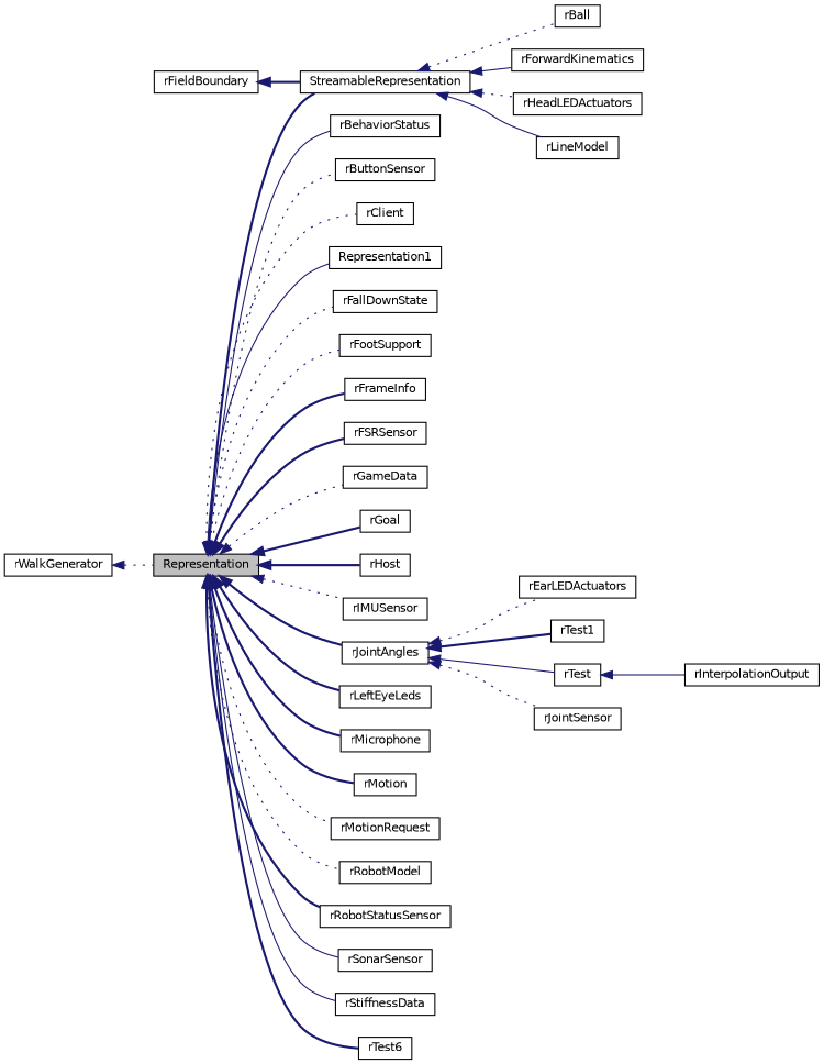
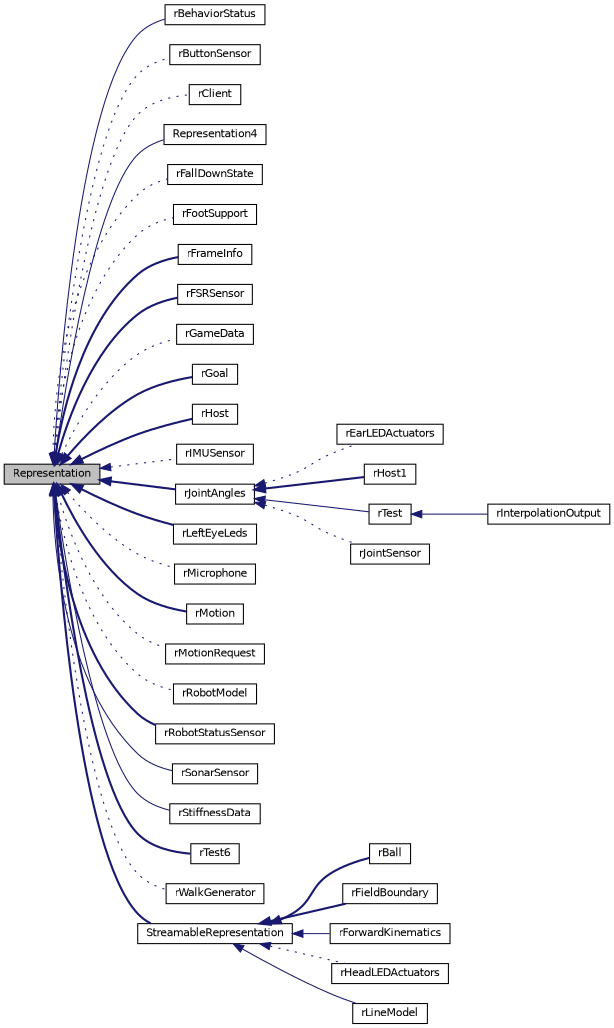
  digraph {
    rankdir=LR
    node [color=black fillcolor=white fontname=Helvetica fontsize=10 shape=record style=filled]
    edge [color=midnightblue dir=back fontname=Helvetica fontsize=10 labelfontname=Helvetica labelfontsize=10 style=dotted]
    n1 [fillcolor=grey75 fontcolor=black height=0.2 label=Representation width=0.4]
    n2 [height=0.2 label=rBehaviorStatus width=0.4]
    n3 [height=0.2 label=rButtonSensor width=0.4]
    n4 [height=0.2 label=rClient width=0.4]
-   n5 [height=0.2 label=Representation1 width=0.4]
+   n5 [height=0.2 label=Representation4 width=0.4]
    n6 [height=0.2 label=rFallDownState width=0.4]
    n7 [height=0.2 label=rFootSupport width=0.4]
    n8 [height=0.2 label=rFrameInfo width=0.4]
    n9 [height=0.2 label=rFSRSensor width=0.4]
    n10 [height=0.2 label=rGameData width=0.4]
    n11 [height=0.2 label=rGoal width=0.4]
    n12 [height=0.2 label=rHost width=0.4]
    n13 [height=0.2 label=rIMUSensor width=0.4]
    n14 [height=0.2 label=rJointAngles width=0.4]
    n15 [height=0.2 label=rLeftEyeLeds width=0.4]
    n16 [height=0.2 label=rMicrophone width=0.4]
    n17 [height=0.2 label=rMotion width=0.4]
    n18 [height=0.2 label=rMotionRequest width=0.4]
    n19 [height=0.2 label=rRobotModel width=0.4]
    n20 [height=0.2 label=rRobotStatusSensor width=0.4]
    n21 [height=0.2 label=rSonarSensor width=0.4]
    n22 [height=0.2 label=rStiffnessData width=0.4]
    n23 [height=0.2 label=rTest6 width=0.4]
    n24 [height=0.2 label=rWalkGenerator width=0.4]
    n25 [height=0.2 label=StreamableRepresentation width=0.4]
    n26 [height=0.2 label=rEarLEDActuators width=0.4]
-   n27 [height=0.2 label=rTest1 width=0.4]
+   n27 [height=0.2 label=rHost1 width=0.4]
    n28 [height=0.2 label=rTest width=0.4]
    n29 [height=0.2 label=rJointSensor width=0.4]
    n30 [height=0.2 label=rBall width=0.4]
    n31 [height=0.2 label=rFieldBoundary width=0.4]
    n32 [height=0.2 label=rForwardKinematics width=0.4]
    n33 [height=0.2 label=rHeadLEDActuators width=0.4]
    n34 [height=0.2 label=rLineModel width=0.4]
    n35 [height=0.2 label=rInterpolationOutput width=0.4]
    n1 -> n2 [style=solid]
    n1 -> n3
    n1 -> n4
    n1 -> n5 [style=solid]
    n1 -> n6
    n1 -> n7
    n1 -> n8 [style=bold]
    n1 -> n9 [style=bold]
    n1 -> n10
    n1 -> n11 [style=bold]
    n1 -> n12 [style=bold]
    n1 -> n13
    n1 -> n14 [style=bold]
    n1 -> n15 [style=bold]
-   n1 -> n16 [style=bold]
+   n1 -> n16
    n1 -> n17 [style=bold]
    n1 -> n18
    n1 -> n19
    n1 -> n20 [style=bold]
    n1 -> n21 [style=solid]
    n1 -> n22 [style=solid]
    n1 -> n23 [style=bold]
-   n24 -> n1
+   n1 -> n24
    n1 -> n25 [style=bold]
    n14 -> n26
    n14 -> n27 [style=bold]
    n14 -> n28 [style=solid]
    n14 -> n29
-   n25 -> n30
-   n31 -> n25 [style=bold]
+   n25 -> n30 [style=bold]
+   n25 -> n31 [style=bold]
    n25 -> n32 [style=solid]
    n25 -> n33
    n25 -> n34 [style=solid]
    n28 -> n35 [style=solid]
  }
